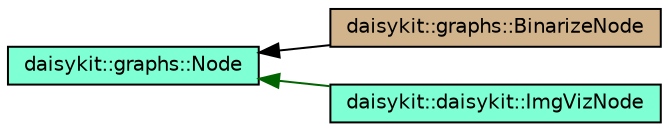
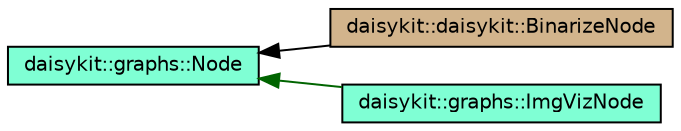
  digraph {
    rankdir=LR
    node [color=black fillcolor=aquamarine fontname=Helvetica fontsize=10 shape=record style=filled]
    edge [dir=back fontname=Helvetica fontsize=10 labelfontname=Helvetica labelfontsize=10 style=solid]
    n1 [fontcolor=black height=0.2 label="daisykit::graphs::Node" width=0.4]
-   n2 [fillcolor=tan height=0.2 label="daisykit::graphs::BinarizeNode" width=0.4]
-   n3 [height=0.2 label="daisykit::daisykit::ImgVizNode" width=0.4]
+   n2 [fillcolor=tan height=0.2 label="daisykit::daisykit::BinarizeNode" width=0.4]
+   n3 [height=0.2 label="daisykit::graphs::ImgVizNode" width=0.4]
    n1 -> n2 [color=black]
    n1 -> n3 [color=darkgreen]
  }
